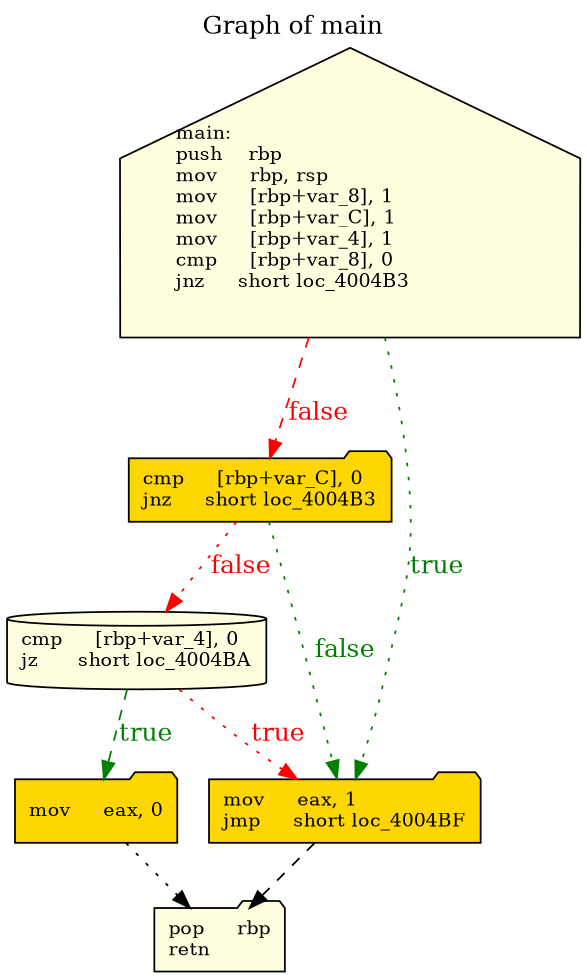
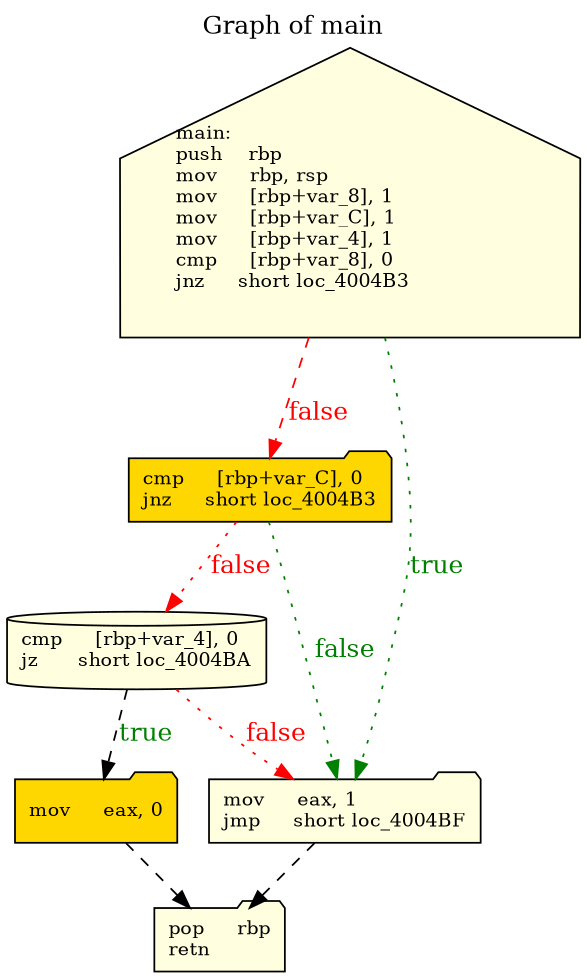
  digraph {
    fontname="DejaVu Serif"
    label="Graph of main"
    labelloc=top
    node [fillcolor=lightyellow fontname="DejaVu Serif" fontsize=11 shape=folder style=filled]
    edge [arrowhead=normal color="#ff0000" fontcolor="#ff0000" fontname="DejaVu Serif" style=dashed]
    n1 [label="main:\lpush    rbp\lmov     rbp, rsp\lmov     [rbp+var_8], 1\lmov     [rbp+var_C], 1\lmov     [rbp+var_4], 1\lcmp     [rbp+var_8], 0\ljnz     short loc_4004B3\l" rank=0 shape=house]
    n2 [fillcolor=gold label="cmp     [rbp+var_C], 0\ljnz     short loc_4004B3\l"]
-   n3 [fillcolor=gold label="mov     eax, 1\ljmp     short loc_4004BF\l"]
+   n3 [label="mov     eax, 1\ljmp     short loc_4004BF\l"]
    n4 [label="cmp     [rbp+var_4], 0\ljz      short loc_4004BA\l" shape=cylinder]
    n5 [label="pop     rbp\lretn\l" rank=6]
    n6 [fillcolor=gold label="mov     eax, 0\l"]
    n1 -> n2 [label=false]
    n1 -> n3 [color="#008000" fontcolor="#008000" label=true style=dotted]
    n2 -> n3 [color="#008000" fontcolor="#008000" label=false style=dotted]
    n2 -> n4 [label=false style=dotted]
    n3 -> n5 [color="#000000" fontcolor=""]
-   n4 -> n3 [label=true style=dotted]
-   n4 -> n6 [color="#008000" fontcolor="#008000" label=true]
-   n6 -> n5 [color="#000000" style=dotted fontcolor=""]
+   n4 -> n3 [label=false style=dotted]
+   n4 -> n6 [color="#000000" fontcolor="#008000" label=true]
+   n6 -> n5 [color="#000000" fontcolor=""]
  }
